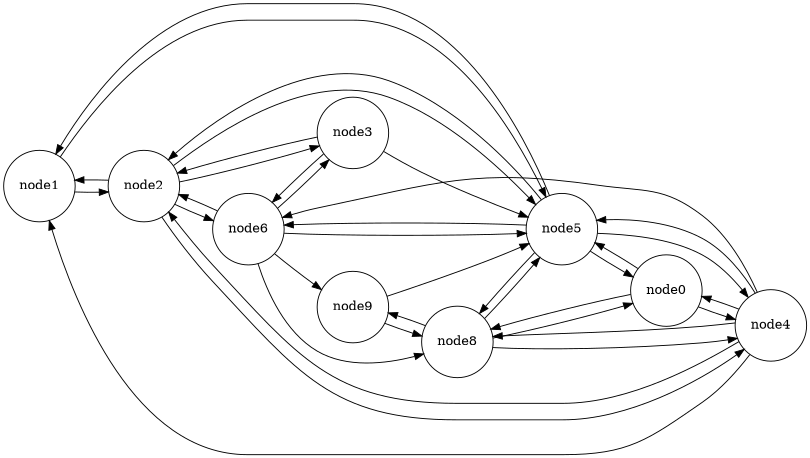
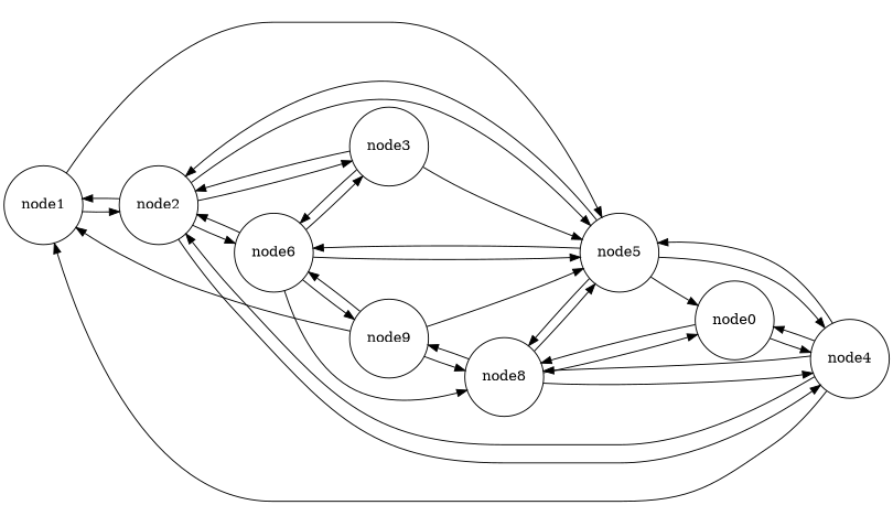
  digraph {
    rankdir=LR
    node [shape=circle]
    node1
    node2
    node5
    node4
    node3
    node6
    n7 [label=node0]
    node8
    node9
    node1 -> node2
    node1 -> node5
    node2 -> node1
    node2 -> node5
    node2 -> node4
    node2 -> node3
    node2 -> node6
-   node5 -> node1
+   node9 -> node1
    node5 -> node2
    node5 -> node4
    node5 -> node6
    node5 -> n7
    node5 -> node8
    node4 -> node1
    node4 -> node2
    node4 -> node5
    node4 -> n7
    node4 -> node8
    node3 -> node2
    node3 -> node5
    node3 -> node6
    node6 -> node2
    node6 -> node5
    node6 -> node3
    node6 -> node8
    node6 -> node9
-   n7 -> node5
    n7 -> node4
    n7 -> node8
    node8 -> node5
    node8 -> node4
    node8 -> n7
    node8 -> node9
    node9 -> node5
-   node4 -> node6
+   node9 -> node6
    node9 -> node8
  }
